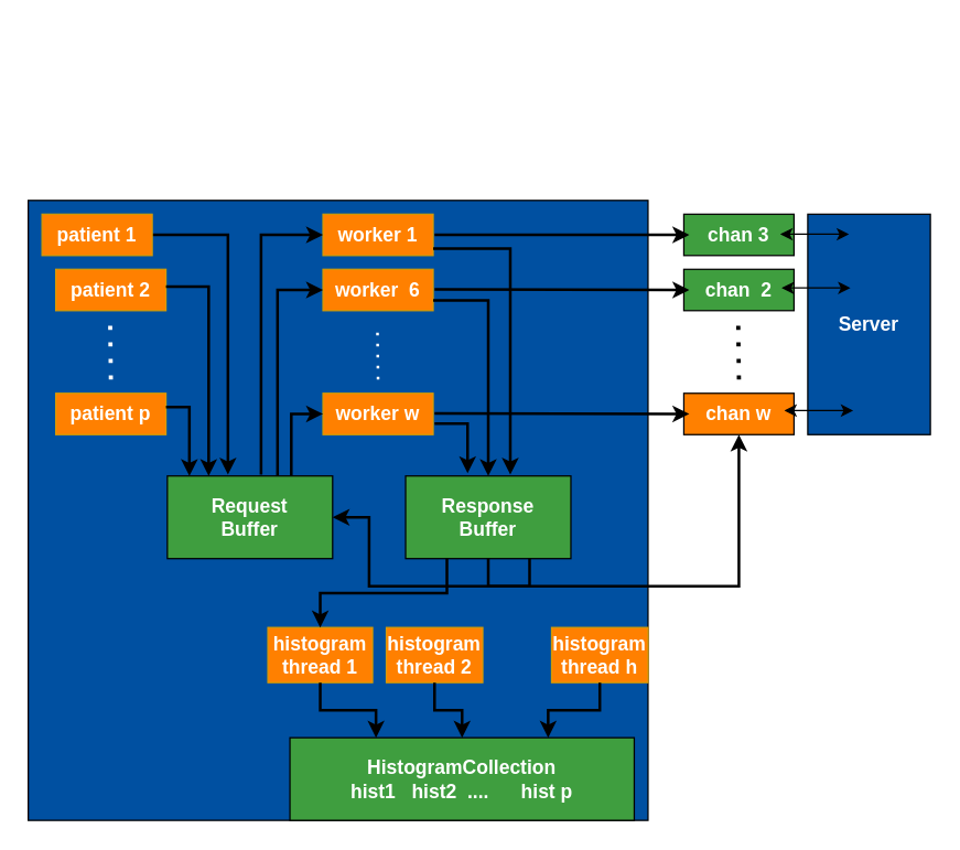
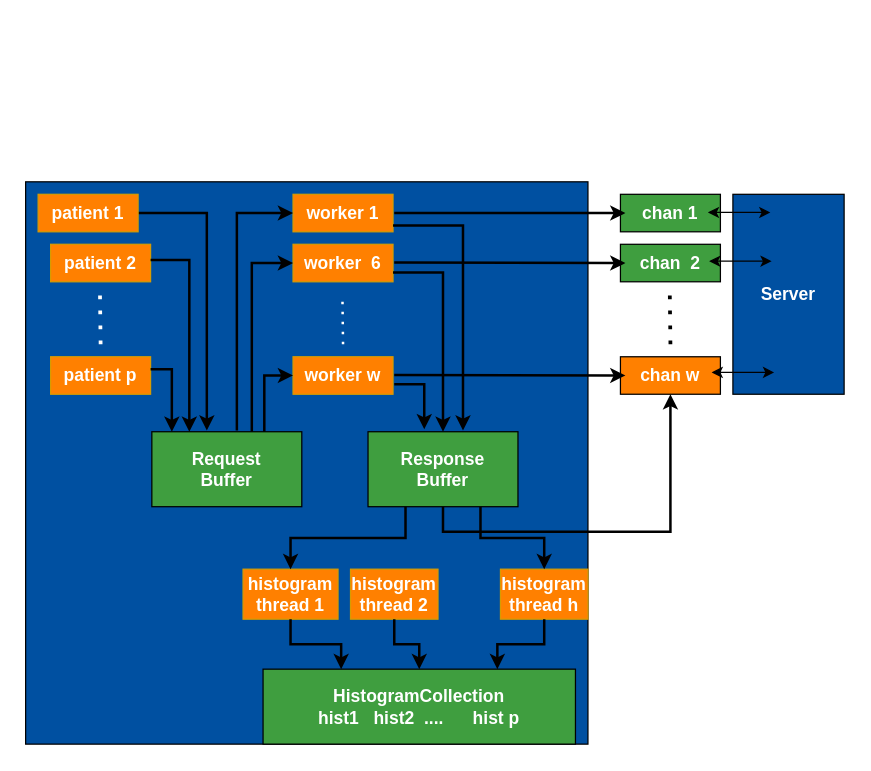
  <mxCell id="0" />
  <mxCell id="1" parent="0" />
  <mxCell id="2" value="" style="group" vertex="1" connectable="0" parent="1"><mxGeometry x="20" y="20" width="655" height="575" as="geometry" /></mxCell>
  <mxCell id="3" value="" style="rounded=0;whiteSpace=wrap;html=1;fillColor=#0050A1;" vertex="1" parent="2"><mxGeometry y="125" width="450" height="450" as="geometry" /></mxCell>
  <mxCell id="4" style="edgeStyle=elbowEdgeStyle;rounded=0;orthogonalLoop=1;jettySize=auto;elbow=vertical;html=1;exitX=1;exitY=0.5;exitDx=0;exitDy=0;strokeWidth=2;fontColor=#FFFFFF;fontSize=14;" edge="1" parent="2" source="5"><mxGeometry relative="1" as="geometry"><mxPoint x="145" y="324" as="targetPoint" /><Array as="points"><mxPoint x="140" y="150" /><mxPoint x="130" y="150" /></Array></mxGeometry></mxCell>
  <mxCell id="5" value="patient 1" style="rounded=0;whiteSpace=wrap;html=1;strokeColor=#d79b00;fontStyle=1;fontColor=#FFFFFF;fillColor=#FF8000;fontSize=14;" vertex="1" parent="2"><mxGeometry x="10" y="135" width="80" height="30" as="geometry" /></mxCell>
  <mxCell id="6" value="patient 2" style="rounded=0;whiteSpace=wrap;html=1;strokeColor=#d79b00;fontStyle=1;fontColor=#FFFFFF;fillColor=#FF8000;fontSize=14;" vertex="1" parent="2"><mxGeometry x="20" y="175" width="80" height="30" as="geometry" /></mxCell>
  <mxCell id="7" value="" style="endArrow=none;dashed=1;html=1;dashPattern=1 3;strokeWidth=3;strokeColor=#FFFFFF;fontStyle=1;fontSize=14;" edge="1" parent="2"><mxGeometry width="50" height="50" relative="1" as="geometry"><mxPoint x="60" y="255" as="sourcePoint" /><mxPoint x="59.5" y="215" as="targetPoint" /></mxGeometry></mxCell>
  <mxCell id="8" value="patient p" style="rounded=0;whiteSpace=wrap;html=1;strokeColor=#d79b00;fontStyle=1;fontColor=#FFFFFF;fillColor=#FF8000;fontSize=14;" vertex="1" parent="2"><mxGeometry x="20" y="265" width="80" height="30" as="geometry" /></mxCell>
  <mxCell id="9" value="Request &lt;br&gt;Buffer" style="rounded=0;whiteSpace=wrap;html=1;fillColor=#3F9E3F;fontColor=#FFFFFF;fontStyle=1;strokeWidth=1;fontSize=14;" vertex="1" parent="2"><mxGeometry x="101" y="325" width="120" height="60" as="geometry" /></mxCell>
  <mxCell id="10" value="worker 1" style="rounded=0;whiteSpace=wrap;html=1;strokeColor=#d79b00;fontStyle=1;fontColor=#FFFFFF;fillColor=#FF8000;fontSize=14;" vertex="1" parent="2"><mxGeometry x="214" y="135" width="80" height="30" as="geometry" /></mxCell>
  <mxCell id="11" value="worker&amp;nbsp;&amp;nbsp;6" style="rounded=0;whiteSpace=wrap;html=1;strokeColor=#d79b00;fontStyle=1;fontColor=#FFFFFF;fillColor=#FF8000;fontSize=14;" vertex="1" parent="2"><mxGeometry x="214" y="175" width="80" height="30" as="geometry" /></mxCell>
  <mxCell id="12" value="worker w" style="rounded=0;whiteSpace=wrap;html=1;strokeColor=#d79b00;fontStyle=1;fontColor=#FFFFFF;fillColor=#FF8000;fontSize=14;" vertex="1" parent="2"><mxGeometry x="214" y="265" width="80" height="30" as="geometry" /></mxCell>
  <mxCell id="13" value="" style="endArrow=none;dashed=1;html=1;dashPattern=1 3;strokeWidth=2;strokeColor=#FFFFFF;fontStyle=1;fontSize=14;" edge="1" parent="2"><mxGeometry width="50" height="50" relative="1" as="geometry"><mxPoint x="254" y="255" as="sourcePoint" /><mxPoint x="253.5" y="215" as="targetPoint" /></mxGeometry></mxCell>
  <mxCell id="14" style="edgeStyle=elbowEdgeStyle;rounded=0;orthogonalLoop=1;jettySize=auto;elbow=vertical;html=1;exitX=1;exitY=0.5;exitDx=0;exitDy=0;strokeWidth=2;fontColor=#FFFFFF;fontSize=14;" edge="1" parent="2"><mxGeometry relative="1" as="geometry"><mxPoint x="100" y="187.5" as="sourcePoint" /><mxPoint x="131" y="325" as="targetPoint" /><Array as="points"><mxPoint x="140" y="187.5" /><mxPoint x="130" y="187.5" /></Array></mxGeometry></mxCell>
  <mxCell id="15" style="edgeStyle=elbowEdgeStyle;rounded=0;orthogonalLoop=1;jettySize=auto;elbow=vertical;html=1;strokeWidth=2;fontColor=#FFFFFF;fontSize=14;" edge="1" parent="2"><mxGeometry relative="1" as="geometry"><mxPoint x="100" y="275" as="sourcePoint" /><mxPoint x="117" y="325" as="targetPoint" /><Array as="points"><mxPoint x="140" y="275" /><mxPoint x="130" y="275" /></Array></mxGeometry></mxCell>
  <mxCell id="16" style="edgeStyle=elbowEdgeStyle;rounded=0;orthogonalLoop=1;jettySize=auto;elbow=vertical;html=1;exitX=0.567;exitY=-0.017;exitDx=0;exitDy=0;strokeWidth=2;fontColor=#FFFFFF;entryX=0;entryY=0.5;entryDx=0;entryDy=0;exitPerimeter=0;fontSize=14;" edge="1" parent="2" source="9" target="10"><mxGeometry relative="1" as="geometry"><mxPoint x="136" as="sourcePoint" /><mxPoint x="210" y="145" as="targetPoint" /><Array as="points"><mxPoint x="190" y="150" /><mxPoint x="190" y="145" /><mxPoint x="170" y="85" /><mxPoint x="166" /></Array></mxGeometry></mxCell>
  <mxCell id="17" style="edgeStyle=elbowEdgeStyle;rounded=0;orthogonalLoop=1;jettySize=auto;elbow=vertical;html=1;strokeWidth=2;fontColor=#FFFFFF;entryX=0;entryY=0.5;entryDx=0;entryDy=0;fontSize=14;" edge="1" parent="2" target="11"><mxGeometry relative="1" as="geometry"><mxPoint x="181" y="325" as="sourcePoint" /><mxPoint x="224" y="160" as="targetPoint" /><Array as="points"><mxPoint x="200" y="190" /><mxPoint x="200" y="155" /><mxPoint x="180" y="95" /><mxPoint x="176" y="10" /></Array></mxGeometry></mxCell>
  <mxCell id="18" style="edgeStyle=elbowEdgeStyle;rounded=0;orthogonalLoop=1;jettySize=auto;elbow=vertical;html=1;strokeWidth=2;fontColor=#FFFFFF;entryX=0;entryY=0.5;entryDx=0;entryDy=0;exitX=0.75;exitY=0;exitDx=0;exitDy=0;fontSize=14;" edge="1" parent="2" source="9" target="12"><mxGeometry relative="1" as="geometry"><mxPoint x="180" y="315" as="sourcePoint" /><mxPoint x="234" y="170" as="targetPoint" /><Array as="points"><mxPoint x="200" y="280" /><mxPoint x="190" y="105" /><mxPoint x="186" y="20" /></Array></mxGeometry></mxCell>
  <mxCell id="19" value="Response&lt;br&gt;Buffer" style="rounded=0;whiteSpace=wrap;html=1;fillColor=#3F9E3F;fontColor=#FFFFFF;fontStyle=1;strokeWidth=1;fontSize=14;" vertex="1" parent="2"><mxGeometry x="274" y="325" width="120" height="60" as="geometry" /></mxCell>
- <mxCell id="20" value="chan 3" style="rounded=0;whiteSpace=wrap;html=1;fontStyle=1;fontColor=#FFFFFF;fontSize=14;fillColor=#3F9E3F;" vertex="1" parent="2"><mxGeometry x="476" y="135" width="80" height="30" as="geometry" /></mxCell>
+ <mxCell id="20" value="chan 1" style="rounded=0;whiteSpace=wrap;html=1;fontStyle=1;fontColor=#FFFFFF;fontSize=14;fillColor=#3F9E3F;" vertex="1" parent="2"><mxGeometry x="476" y="135" width="80" height="30" as="geometry" /></mxCell>
  <mxCell id="21" value="chan&amp;nbsp; 2" style="rounded=0;whiteSpace=wrap;html=1;fontStyle=1;fontColor=#FFFFFF;fontSize=14;fillColor=#3F9E3F;" vertex="1" parent="2"><mxGeometry x="476" y="175" width="80" height="30" as="geometry" /></mxCell>
  <mxCell id="22" value="chan w" style="rounded=0;whiteSpace=wrap;html=1;fontStyle=1;fontColor=#FFFFFF;fontSize=14;fillColor=#ff8000;" vertex="1" parent="2"><mxGeometry x="476" y="265" width="80" height="30" as="geometry" /></mxCell>
  <mxCell id="23" value="" style="endArrow=none;dashed=1;html=1;dashPattern=1 3;strokeWidth=3;fontStyle=1;fontSize=14;" edge="1" parent="2"><mxGeometry width="50" height="50" relative="1" as="geometry"><mxPoint x="516" y="255" as="sourcePoint" /><mxPoint x="515.5" y="215" as="targetPoint" /></mxGeometry></mxCell>
  <mxCell id="24" value="" style="endArrow=classic;html=1;strokeColor=#000000;strokeWidth=2;fontSize=14;fontColor=#FFFFFF;exitX=1;exitY=0.5;exitDx=0;exitDy=0;" edge="1" parent="2"><mxGeometry width="50" height="50" relative="1" as="geometry"><mxPoint x="295" y="150" as="sourcePoint" /><mxPoint x="480" y="150" as="targetPoint" /></mxGeometry></mxCell>
  <mxCell id="25" value="" style="endArrow=classic;html=1;strokeColor=#000000;strokeWidth=2;fontSize=14;fontColor=#FFFFFF;exitX=1;exitY=0.5;exitDx=0;exitDy=0;" edge="1" parent="2"><mxGeometry width="50" height="50" relative="1" as="geometry"><mxPoint x="295" y="189.5" as="sourcePoint" /><mxPoint x="480" y="190" as="targetPoint" /></mxGeometry></mxCell>
  <mxCell id="26" value="" style="endArrow=classic;html=1;strokeColor=#000000;strokeWidth=2;fontSize=14;fontColor=#FFFFFF;exitX=1;exitY=0.5;exitDx=0;exitDy=0;" edge="1" parent="2"><mxGeometry width="50" height="50" relative="1" as="geometry"><mxPoint x="295" y="279.5" as="sourcePoint" /><mxPoint x="480" y="280" as="targetPoint" /></mxGeometry></mxCell>
  <mxCell id="27" value="&lt;font style=&quot;font-size: 14px&quot;&gt;&lt;b&gt;Server&lt;/b&gt;&lt;/font&gt;" style="rounded=0;whiteSpace=wrap;html=1;fillColor=#0050A1;fontColor=#FFFFFF;" vertex="1" parent="2"><mxGeometry x="566" y="135" width="89" height="160" as="geometry" /></mxCell>
  <mxCell id="28" value="" style="endArrow=classic;startArrow=classic;html=1;strokeColor=#000000;strokeWidth=1;fontSize=14;fontColor=#FFFFFF;" edge="1" parent="2"><mxGeometry width="50" height="50" relative="1" as="geometry"><mxPoint x="546" y="149.5" as="sourcePoint" /><mxPoint x="596" y="149.5" as="targetPoint" /></mxGeometry></mxCell>
  <mxCell id="29" value="" style="endArrow=classic;startArrow=classic;html=1;strokeColor=#000000;strokeWidth=1;fontSize=14;fontColor=#FFFFFF;" edge="1" parent="2"><mxGeometry width="50" height="50" relative="1" as="geometry"><mxPoint x="547" y="188.5" as="sourcePoint" /><mxPoint x="597" y="188.5" as="targetPoint" /></mxGeometry></mxCell>
  <mxCell id="30" value="" style="endArrow=classic;startArrow=classic;html=1;strokeColor=#000000;strokeWidth=1;fontSize=9;fontColor=#FFFFFF;" edge="1" parent="2"><mxGeometry width="50" height="50" relative="1" as="geometry"><mxPoint x="549" y="277.5" as="sourcePoint" /><mxPoint x="599" y="277.5" as="targetPoint" /></mxGeometry></mxCell>
  <mxCell id="31" style="edgeStyle=elbowEdgeStyle;rounded=0;orthogonalLoop=1;jettySize=auto;elbow=vertical;html=1;strokeWidth=2;fontColor=#FFFFFF;fontSize=14;" edge="1" parent="2"><mxGeometry relative="1" as="geometry"><mxPoint x="294" y="160" as="sourcePoint" /><mxPoint x="350" y="324" as="targetPoint" /><Array as="points"><mxPoint x="332" y="160" /><mxPoint x="322" y="160" /></Array></mxGeometry></mxCell>
  <mxCell id="32" style="edgeStyle=elbowEdgeStyle;rounded=0;orthogonalLoop=1;jettySize=auto;elbow=vertical;html=1;entryX=0.5;entryY=0;entryDx=0;entryDy=0;strokeWidth=2;fontColor=#FFFFFF;fontSize=14;exitX=1;exitY=0.75;exitDx=0;exitDy=0;" edge="1" parent="2" source="11" target="19"><mxGeometry relative="1" as="geometry"><mxPoint x="300" y="198" as="sourcePoint" /><mxPoint x="323" y="335" as="targetPoint" /><Array as="points"><mxPoint x="332" y="197.5" /><mxPoint x="322" y="197.5" /></Array></mxGeometry></mxCell>
  <mxCell id="33" style="edgeStyle=elbowEdgeStyle;rounded=0;orthogonalLoop=1;jettySize=auto;elbow=vertical;html=1;entryX=0.375;entryY=-0.033;entryDx=0;entryDy=0;strokeWidth=2;fontColor=#FFFFFF;entryPerimeter=0;fontSize=14;" edge="1" parent="2" target="19"><mxGeometry relative="1" as="geometry"><mxPoint x="295" y="287" as="sourcePoint" /><mxPoint x="311.96" y="335.02" as="targetPoint" /><Array as="points"><mxPoint x="335" y="287" /><mxPoint x="325" y="287" /></Array></mxGeometry></mxCell>
  <mxCell id="34" value="histogram&lt;br&gt;thread 1" style="rounded=0;whiteSpace=wrap;html=1;strokeColor=#d79b00;fontStyle=1;fontColor=#FFFFFF;fillColor=#FF8000;fontSize=14;" vertex="1" parent="2"><mxGeometry x="174" y="435" width="76" height="40" as="geometry" /></mxCell>
  <mxCell id="35" style="edgeStyle=orthogonalEdgeStyle;rounded=0;orthogonalLoop=1;jettySize=auto;html=1;exitX=0.25;exitY=1;exitDx=0;exitDy=0;strokeColor=#000000;strokeWidth=2;fontSize=9;fontColor=#FFFFFF;" edge="1" parent="2" source="19" target="34"><mxGeometry relative="1" as="geometry" /></mxCell>
  <mxCell id="36" value="histogram&lt;br&gt;thread 2" style="rounded=0;whiteSpace=wrap;html=1;strokeColor=#d79b00;fontStyle=1;fontColor=#FFFFFF;fillColor=#FF8000;fontSize=14;" vertex="1" parent="2"><mxGeometry x="260" y="435" width="70" height="40" as="geometry" /></mxCell>
  <mxCell id="37" value="histogram&lt;br&gt;thread h" style="rounded=0;whiteSpace=wrap;html=1;strokeColor=#d79b00;fontStyle=1;fontColor=#FFFFFF;fillColor=#FF8000;fontSize=14;" vertex="1" parent="2"><mxGeometry x="380" y="435" width="70" height="40" as="geometry" /></mxCell>
  <mxCell id="38" value="HistogramCollection&lt;br&gt;hist1&amp;nbsp; &amp;nbsp;hist2&amp;nbsp; ....&amp;nbsp; &amp;nbsp; &amp;nbsp; hist p" style="rounded=0;whiteSpace=wrap;html=1;fillColor=#3F9E3F;fontColor=#FFFFFF;fontStyle=1;strokeWidth=1;fontSize=14;" vertex="1" parent="2"><mxGeometry x="190" y="515" width="250" height="60" as="geometry" /></mxCell>
- <mxCell id="39" style="edgeStyle=orthogonalEdgeStyle;rounded=0;orthogonalLoop=1;jettySize=auto;html=1;exitX=0.75;exitY=1;exitDx=0;exitDy=0;strokeColor=#000000;strokeWidth=2;fontSize=9;fontColor=#FFFFFF;" edge="1" parent="2" source="19" target="9"><mxGeometry relative="1" as="geometry"><mxPoint x="314" y="395" as="sourcePoint" /><mxPoint x="222" y="445" as="targetPoint" /></mxGeometry></mxCell>
+ <mxCell id="39" style="edgeStyle=orthogonalEdgeStyle;rounded=0;orthogonalLoop=1;jettySize=auto;html=1;exitX=0.75;exitY=1;exitDx=0;exitDy=0;strokeColor=#000000;strokeWidth=2;fontSize=9;fontColor=#FFFFFF;entryX=0.5;entryY=0;entryDx=0;entryDy=0;" edge="1" parent="2" source="19" target="37"><mxGeometry relative="1" as="geometry"><mxPoint x="314" y="395" as="sourcePoint" /><mxPoint x="222" y="445" as="targetPoint" /></mxGeometry></mxCell>
  <mxCell id="40" style="edgeStyle=orthogonalEdgeStyle;rounded=0;orthogonalLoop=1;jettySize=auto;html=1;exitX=0.5;exitY=1;exitDx=0;exitDy=0;strokeColor=#000000;strokeWidth=2;fontSize=9;fontColor=#FFFFFF;" edge="1" parent="2" source="19" target="22"><mxGeometry relative="1" as="geometry"><mxPoint x="324" y="405" as="sourcePoint" /><mxPoint x="232" y="455" as="targetPoint" /></mxGeometry></mxCell>
  <mxCell id="41" style="edgeStyle=orthogonalEdgeStyle;rounded=0;orthogonalLoop=1;jettySize=auto;html=1;strokeColor=#000000;strokeWidth=2;fontSize=9;fontColor=#FFFFFF;entryX=0.25;entryY=0;entryDx=0;entryDy=0;exitX=0.5;exitY=1;exitDx=0;exitDy=0;" edge="1" parent="2" source="34" target="38"><mxGeometry relative="1" as="geometry"><mxPoint x="180" y="625" as="sourcePoint" /><mxPoint x="294" y="645" as="targetPoint" /></mxGeometry></mxCell>
  <mxCell id="42" style="edgeStyle=orthogonalEdgeStyle;rounded=0;orthogonalLoop=1;jettySize=auto;html=1;strokeColor=#000000;strokeWidth=2;fontSize=9;fontColor=#FFFFFF;entryX=0.5;entryY=0;entryDx=0;entryDy=0;exitX=0.5;exitY=1;exitDx=0;exitDy=0;" edge="1" parent="2" source="36" target="38"><mxGeometry relative="1" as="geometry"><mxPoint x="222" y="485" as="sourcePoint" /><mxPoint x="287.5" y="525" as="targetPoint" /></mxGeometry></mxCell>
  <mxCell id="43" style="edgeStyle=orthogonalEdgeStyle;rounded=0;orthogonalLoop=1;jettySize=auto;html=1;strokeColor=#000000;strokeWidth=2;fontSize=9;fontColor=#FFFFFF;entryX=0.75;entryY=0;entryDx=0;entryDy=0;exitX=0.5;exitY=1;exitDx=0;exitDy=0;" edge="1" parent="2" source="37" target="38"><mxGeometry relative="1" as="geometry"><mxPoint x="232" y="495" as="sourcePoint" /><mxPoint x="297.5" y="535" as="targetPoint" /></mxGeometry></mxCell>
